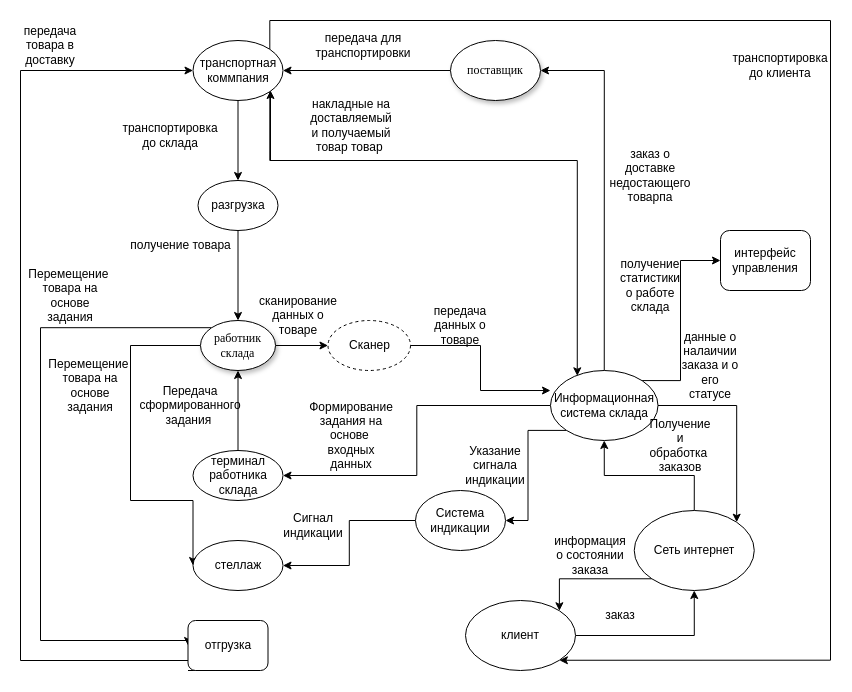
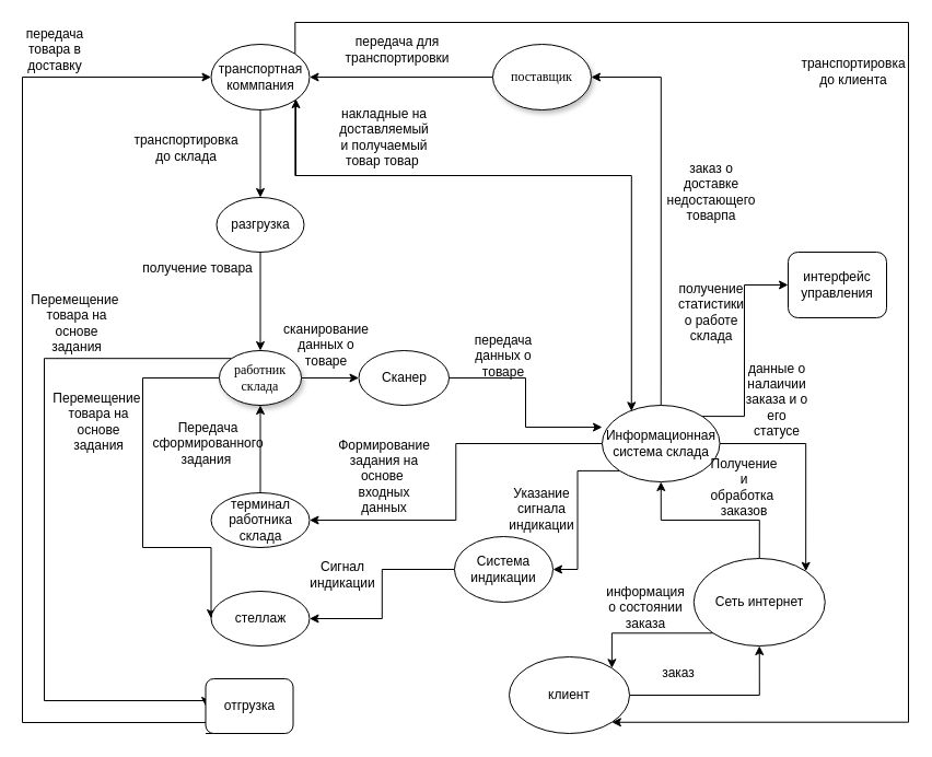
  <mxCell id="0" />
  <mxCell id="1" parent="0" />
  <mxCell id="2" style="edgeStyle=orthogonalEdgeStyle;rounded=0;orthogonalLoop=1;jettySize=auto;html=1;exitX=0;exitY=0.5;exitDx=0;exitDy=0;entryX=1;entryY=0.5;entryDx=0;entryDy=0;" edge="1" parent="1" source="3" target="36"><mxGeometry relative="1" as="geometry" /></mxCell>
  <mxCell id="3" value="&lt;font style=&quot;vertical-align: inherit;&quot;&gt;&lt;font style=&quot;vertical-align: inherit;&quot;&gt;поставщик&lt;/font&gt;&lt;/font&gt;" style="ellipse;whiteSpace=wrap;html=1;rounded=0;shadow=1;comic=0;labelBackgroundColor=none;strokeWidth=1;fontFamily=Verdana;fontSize=12;align=center;" parent="1" vertex="1"><mxGeometry x="450" y="40" width="90" height="60" as="geometry" /></mxCell>
  <mxCell id="4" style="edgeStyle=orthogonalEdgeStyle;rounded=0;orthogonalLoop=1;jettySize=auto;html=1;exitX=0;exitY=0.5;exitDx=0;exitDy=0;entryX=0;entryY=0.5;entryDx=0;entryDy=0;" edge="1" parent="1" source="7" target="10"><mxGeometry relative="1" as="geometry"><Array as="points"><mxPoint x="130" y="345" /><mxPoint x="130" y="500" /><mxPoint x="193" y="500" /></Array></mxGeometry></mxCell>
  <mxCell id="5" style="edgeStyle=orthogonalEdgeStyle;rounded=0;orthogonalLoop=1;jettySize=auto;html=1;exitX=0;exitY=0;exitDx=0;exitDy=0;entryX=0;entryY=0.5;entryDx=0;entryDy=0;" edge="1" parent="1" source="7" target="46"><mxGeometry relative="1" as="geometry"><Array as="points"><mxPoint x="40" y="327" /><mxPoint x="40" y="640" /><mxPoint x="188" y="640" /></Array></mxGeometry></mxCell>
  <mxCell id="6" style="edgeStyle=orthogonalEdgeStyle;rounded=0;orthogonalLoop=1;jettySize=auto;html=1;exitX=1;exitY=0.5;exitDx=0;exitDy=0;entryX=0;entryY=0.5;entryDx=0;entryDy=0;" edge="1" parent="1" source="7" target="11"><mxGeometry relative="1" as="geometry" /></mxCell>
  <mxCell id="7" value="&lt;font style=&quot;vertical-align: inherit;&quot;&gt;&lt;font style=&quot;vertical-align: inherit;&quot;&gt;работник склада&lt;/font&gt;&lt;/font&gt;" style="ellipse;whiteSpace=wrap;html=1;rounded=0;shadow=1;comic=0;labelBackgroundColor=none;strokeWidth=1;fontFamily=Verdana;fontSize=12;align=center;" parent="1" vertex="1"><mxGeometry x="200" y="320" width="75" height="50" as="geometry" /></mxCell>
  <mxCell id="8" value="" style="rounded=1;html=1;labelBackgroundColor=none;startArrow=none;startFill=0;startSize=5;endArrow=classicThin;endFill=1;endSize=5;jettySize=auto;orthogonalLoop=1;strokeColor=none;strokeWidth=1;fontFamily=Verdana;fontSize=12" edge="1" parent="1" source="3"><mxGeometry relative="1" as="geometry"><mxPoint x="485" y="270" as="sourcePoint" /><mxPoint x="485" y="310" as="targetPoint" /></mxGeometry></mxCell>
  <mxCell id="9" value="получение товара" style="text;html=1;align=center;verticalAlign=middle;resizable=0;points=[];autosize=1;strokeColor=none;fillColor=none;" vertex="1" parent="1"><mxGeometry x="120" y="230" width="120" height="30" as="geometry" /></mxCell>
  <mxCell id="10" value="стеллаж" style="ellipse;whiteSpace=wrap;html=1;" vertex="1" parent="1"><mxGeometry x="192.5" y="540" width="90" height="50" as="geometry" /></mxCell>
- <mxCell id="11" value="Сканер" style="ellipse;whiteSpace=wrap;html=1;dashed=1;" vertex="1" parent="1"><mxGeometry x="327.5" y="320" width="82.5" height="50" as="geometry" /></mxCell>
+ <mxCell id="11" value="Сканер" style="ellipse;whiteSpace=wrap;html=1;" vertex="1" parent="1"><mxGeometry x="327.5" y="320" width="82.5" height="50" as="geometry" /></mxCell>
  <mxCell id="12" style="edgeStyle=orthogonalEdgeStyle;rounded=0;orthogonalLoop=1;jettySize=auto;html=1;exitX=0.5;exitY=0;exitDx=0;exitDy=0;entryX=0.5;entryY=1;entryDx=0;entryDy=0;" edge="1" parent="1" source="13" target="7"><mxGeometry relative="1" as="geometry" /></mxCell>
  <mxCell id="13" value="терминал работника склада" style="ellipse;whiteSpace=wrap;html=1;" vertex="1" parent="1"><mxGeometry x="192.5" y="450" width="90" height="50" as="geometry" /></mxCell>
  <mxCell id="14" style="edgeStyle=orthogonalEdgeStyle;rounded=0;orthogonalLoop=1;jettySize=auto;html=1;exitX=0;exitY=0.5;exitDx=0;exitDy=0;entryX=1;entryY=0.5;entryDx=0;entryDy=0;" edge="1" parent="1" source="19" target="13"><mxGeometry relative="1" as="geometry" /></mxCell>
  <mxCell id="15" style="edgeStyle=orthogonalEdgeStyle;rounded=0;orthogonalLoop=1;jettySize=auto;html=1;exitX=0;exitY=1;exitDx=0;exitDy=0;entryX=1;entryY=0.5;entryDx=0;entryDy=0;" edge="1" parent="1" source="19" target="25"><mxGeometry relative="1" as="geometry" /></mxCell>
  <mxCell id="16" style="edgeStyle=orthogonalEdgeStyle;rounded=0;orthogonalLoop=1;jettySize=auto;html=1;exitX=0.5;exitY=0;exitDx=0;exitDy=0;entryX=1;entryY=0.5;entryDx=0;entryDy=0;" edge="1" parent="1" source="19" target="3"><mxGeometry relative="1" as="geometry" /></mxCell>
  <mxCell id="17" style="edgeStyle=orthogonalEdgeStyle;rounded=0;orthogonalLoop=1;jettySize=auto;html=1;exitX=1;exitY=0.5;exitDx=0;exitDy=0;entryX=1;entryY=0;entryDx=0;entryDy=0;" edge="1" parent="1" source="19" target="30"><mxGeometry relative="1" as="geometry" /></mxCell>
  <mxCell id="18" style="edgeStyle=orthogonalEdgeStyle;rounded=0;orthogonalLoop=1;jettySize=auto;html=1;exitX=1;exitY=0;exitDx=0;exitDy=0;entryX=0;entryY=0.5;entryDx=0;entryDy=0;" edge="1" parent="1" source="19" target="55"><mxGeometry relative="1" as="geometry"><Array as="points"><mxPoint x="680" y="380" /><mxPoint x="680" y="260" /></Array></mxGeometry></mxCell>
  <mxCell id="19" value="Информационная система склада" style="ellipse;whiteSpace=wrap;html=1;" vertex="1" parent="1"><mxGeometry x="550" y="370" width="107.5" height="70" as="geometry" /></mxCell>
  <mxCell id="20" value="Формирование задания на основе&amp;nbsp; входных данных" style="text;html=1;align=center;verticalAlign=middle;whiteSpace=wrap;rounded=0;" vertex="1" parent="1"><mxGeometry x="321.25" y="420" width="60" height="30" as="geometry" /></mxCell>
  <mxCell id="21" value="передача данных о товаре" style="text;html=1;align=center;verticalAlign=middle;whiteSpace=wrap;rounded=0;" vertex="1" parent="1"><mxGeometry x="430" y="310" width="60" height="30" as="geometry" /></mxCell>
  <mxCell id="22" value="сканирование данных о товаре" style="text;html=1;align=center;verticalAlign=middle;whiteSpace=wrap;rounded=0;" vertex="1" parent="1"><mxGeometry x="267.5" y="300" width="60" height="30" as="geometry" /></mxCell>
  <mxCell id="23" value="Перемещение&amp;nbsp;&lt;div&gt;товара на основе задания&lt;/div&gt;" style="text;html=1;align=center;verticalAlign=middle;whiteSpace=wrap;rounded=0;" vertex="1" parent="1"><mxGeometry x="60" y="370" width="60" height="30" as="geometry" /></mxCell>
  <mxCell id="24" style="edgeStyle=orthogonalEdgeStyle;rounded=0;orthogonalLoop=1;jettySize=auto;html=1;exitX=0;exitY=0.5;exitDx=0;exitDy=0;entryX=1;entryY=0.5;entryDx=0;entryDy=0;" edge="1" parent="1" source="25" target="10"><mxGeometry relative="1" as="geometry" /></mxCell>
  <mxCell id="25" value="Система индикации" style="ellipse;whiteSpace=wrap;html=1;" vertex="1" parent="1"><mxGeometry x="415" y="490" width="90" height="60" as="geometry" /></mxCell>
  <mxCell id="26" value="Сигнал индикации" style="text;html=1;align=center;verticalAlign=middle;whiteSpace=wrap;rounded=0;" vertex="1" parent="1"><mxGeometry x="282.5" y="510" width="60" height="30" as="geometry" /></mxCell>
  <mxCell id="27" value="Указание сигнала индикации" style="text;html=1;align=center;verticalAlign=middle;whiteSpace=wrap;rounded=0;" vertex="1" parent="1"><mxGeometry x="465" y="450" width="60" height="30" as="geometry" /></mxCell>
  <mxCell id="28" style="edgeStyle=orthogonalEdgeStyle;rounded=0;orthogonalLoop=1;jettySize=auto;html=1;exitX=0.5;exitY=0;exitDx=0;exitDy=0;entryX=0.5;entryY=1;entryDx=0;entryDy=0;" edge="1" parent="1" source="30" target="19"><mxGeometry relative="1" as="geometry" /></mxCell>
  <mxCell id="29" style="edgeStyle=orthogonalEdgeStyle;rounded=0;orthogonalLoop=1;jettySize=auto;html=1;exitX=0;exitY=1;exitDx=0;exitDy=0;entryX=1;entryY=0;entryDx=0;entryDy=0;" edge="1" parent="1" source="30" target="33"><mxGeometry relative="1" as="geometry" /></mxCell>
  <mxCell id="30" value="Сеть интернет" style="ellipse;whiteSpace=wrap;html=1;" vertex="1" parent="1"><mxGeometry x="633.75" y="510" width="120" height="80" as="geometry" /></mxCell>
  <mxCell id="31" value="Получение и обработка&amp;nbsp;&lt;div&gt;заказов&lt;/div&gt;" style="text;html=1;align=center;verticalAlign=middle;whiteSpace=wrap;rounded=0;" vertex="1" parent="1"><mxGeometry x="650" y="430" width="60" height="30" as="geometry" /></mxCell>
  <mxCell id="32" style="edgeStyle=orthogonalEdgeStyle;rounded=0;orthogonalLoop=1;jettySize=auto;html=1;exitX=1;exitY=0.5;exitDx=0;exitDy=0;entryX=0.5;entryY=1;entryDx=0;entryDy=0;" edge="1" parent="1" source="33" target="30"><mxGeometry relative="1" as="geometry" /></mxCell>
  <mxCell id="33" value="клиент" style="ellipse;whiteSpace=wrap;html=1;" vertex="1" parent="1"><mxGeometry x="465" y="600" width="110" height="70" as="geometry" /></mxCell>
  <mxCell id="34" style="edgeStyle=orthogonalEdgeStyle;rounded=0;orthogonalLoop=1;jettySize=auto;html=1;exitX=0.5;exitY=1;exitDx=0;exitDy=0;" edge="1" parent="1" source="36" target="38"><mxGeometry relative="1" as="geometry" /></mxCell>
  <mxCell id="35" style="edgeStyle=orthogonalEdgeStyle;rounded=0;orthogonalLoop=1;jettySize=auto;html=1;exitX=1;exitY=0;exitDx=0;exitDy=0;entryX=1;entryY=1;entryDx=0;entryDy=0;" edge="1" parent="1" source="36" target="33"><mxGeometry relative="1" as="geometry"><Array as="points"><mxPoint x="269" y="20" /><mxPoint x="830" y="20" /><mxPoint x="830" y="660" /></Array></mxGeometry></mxCell>
  <mxCell id="36" value="транспортная коммпания" style="ellipse;whiteSpace=wrap;html=1;" vertex="1" parent="1"><mxGeometry x="192.5" y="40" width="90" height="60" as="geometry" /></mxCell>
  <mxCell id="37" style="edgeStyle=orthogonalEdgeStyle;rounded=0;orthogonalLoop=1;jettySize=auto;html=1;exitX=0.5;exitY=1;exitDx=0;exitDy=0;entryX=0.5;entryY=0;entryDx=0;entryDy=0;" edge="1" parent="1" source="38" target="7"><mxGeometry relative="1" as="geometry" /></mxCell>
  <mxCell id="38" value="разгрузка" style="ellipse;whiteSpace=wrap;html=1;" vertex="1" parent="1"><mxGeometry x="197.5" y="180" width="80" height="50" as="geometry" /></mxCell>
  <mxCell id="39" value="заказ о доставке недостающего товарпа" style="text;html=1;align=center;verticalAlign=middle;whiteSpace=wrap;rounded=0;" vertex="1" parent="1"><mxGeometry x="620" y="160" width="60" height="30" as="geometry" /></mxCell>
  <mxCell id="40" value="передача для транспортировки" style="text;html=1;align=center;verticalAlign=middle;whiteSpace=wrap;rounded=0;" vertex="1" parent="1"><mxGeometry x="332.5" y="30" width="60" height="30" as="geometry" /></mxCell>
  <mxCell id="41" value="транспортировка до склада" style="text;html=1;align=center;verticalAlign=middle;whiteSpace=wrap;rounded=0;" vertex="1" parent="1"><mxGeometry x="140" y="120" width="60" height="30" as="geometry" /></mxCell>
  <mxCell id="42" value="заказ" style="text;html=1;align=center;verticalAlign=middle;whiteSpace=wrap;rounded=0;" vertex="1" parent="1"><mxGeometry x="590" y="600" width="60" height="30" as="geometry" /></mxCell>
  <mxCell id="43" value="информация о состоянии заказа" style="text;html=1;align=center;verticalAlign=middle;whiteSpace=wrap;rounded=0;" vertex="1" parent="1"><mxGeometry x="560" y="540" width="60" height="30" as="geometry" /></mxCell>
  <mxCell id="44" value="данные о налаичии заказа и о его статусе" style="text;html=1;align=center;verticalAlign=middle;whiteSpace=wrap;rounded=0;" vertex="1" parent="1"><mxGeometry x="680" y="350" width="60" height="30" as="geometry" /></mxCell>
  <mxCell id="45" style="edgeStyle=orthogonalEdgeStyle;rounded=0;orthogonalLoop=1;jettySize=auto;html=1;exitX=0;exitY=1;exitDx=0;exitDy=0;entryX=0;entryY=0.5;entryDx=0;entryDy=0;" edge="1" parent="1" source="46" target="36"><mxGeometry relative="1" as="geometry"><Array as="points"><mxPoint x="199" y="660" /><mxPoint x="20" y="660" /><mxPoint x="20" y="70" /></Array></mxGeometry></mxCell>
  <mxCell id="46" value="отгрузка" style="whiteSpace=wrap;html=1;rounded=1;" vertex="1" parent="1"><mxGeometry x="187.5" y="620" width="80" height="50" as="geometry" /></mxCell>
  <mxCell id="47" value="Перемещение&amp;nbsp;&lt;div&gt;товара на основе задания&lt;/div&gt;" style="text;html=1;align=center;verticalAlign=middle;whiteSpace=wrap;rounded=0;" vertex="1" parent="1"><mxGeometry x="40" y="280" width="60" height="30" as="geometry" /></mxCell>
  <mxCell id="48" value="передача товара в доставку" style="text;html=1;align=center;verticalAlign=middle;whiteSpace=wrap;rounded=0;" vertex="1" parent="1"><mxGeometry x="20" y="30" width="60" height="30" as="geometry" /></mxCell>
  <mxCell id="49" value="транспортировка до клиента" style="text;html=1;align=center;verticalAlign=middle;whiteSpace=wrap;rounded=0;" vertex="1" parent="1"><mxGeometry x="750" y="50" width="60" height="30" as="geometry" /></mxCell>
  <mxCell id="50" style="edgeStyle=orthogonalEdgeStyle;rounded=0;orthogonalLoop=1;jettySize=auto;html=1;exitX=1;exitY=1;exitDx=0;exitDy=0;entryX=0.249;entryY=0.076;entryDx=0;entryDy=0;entryPerimeter=0;" edge="1" parent="1" source="36" target="19"><mxGeometry relative="1" as="geometry"><Array as="points"><mxPoint x="269" y="160" /><mxPoint x="577" y="160" /></Array></mxGeometry></mxCell>
  <mxCell id="51" value="накладные на доставляемый и получаемый товар товар&amp;nbsp;" style="text;html=1;align=center;verticalAlign=middle;whiteSpace=wrap;rounded=0;" vertex="1" parent="1"><mxGeometry x="321.25" y="110" width="60" height="30" as="geometry" /></mxCell>
  <mxCell id="52" value="" style="endArrow=classic;html=1;rounded=0;" edge="1" parent="1"><mxGeometry width="50" height="50" relative="1" as="geometry"><mxPoint x="270" y="160" as="sourcePoint" /><mxPoint x="270" y="90" as="targetPoint" /></mxGeometry></mxCell>
  <mxCell id="53" style="edgeStyle=orthogonalEdgeStyle;rounded=0;orthogonalLoop=1;jettySize=auto;html=1;exitX=1;exitY=0.5;exitDx=0;exitDy=0;entryX=0;entryY=0.286;entryDx=0;entryDy=0;entryPerimeter=0;" edge="1" parent="1" source="11" target="19"><mxGeometry relative="1" as="geometry" /></mxCell>
  <mxCell id="54" value="Передача&lt;div&gt;сформированного задания&amp;nbsp;&lt;/div&gt;" style="text;html=1;align=center;verticalAlign=middle;whiteSpace=wrap;rounded=0;" vertex="1" parent="1"><mxGeometry x="160" y="390" width="60" height="30" as="geometry" /></mxCell>
  <mxCell id="55" value="интерфейс управления" style="whiteSpace=wrap;html=1;rounded=1;" vertex="1" parent="1"><mxGeometry x="720" y="230" width="90" height="60" as="geometry" /></mxCell>
  <mxCell id="56" value="получение статистики о работе склада" style="text;html=1;align=center;verticalAlign=middle;whiteSpace=wrap;rounded=0;" vertex="1" parent="1"><mxGeometry x="620" y="270" width="60" height="30" as="geometry" /></mxCell>
